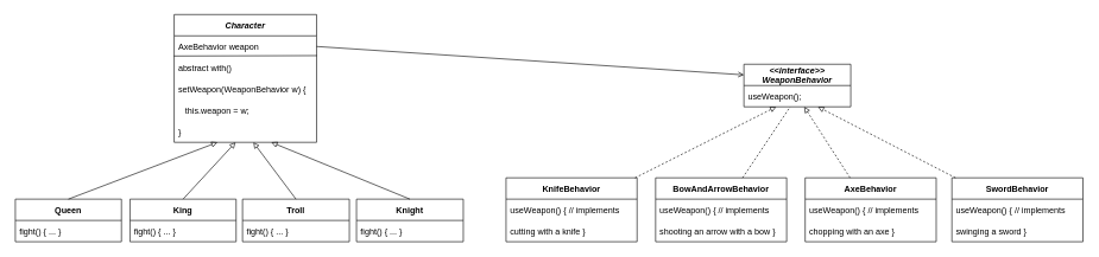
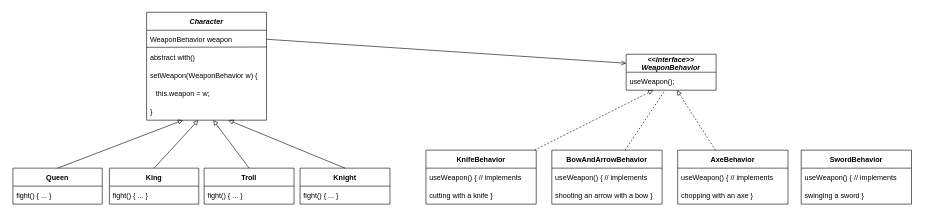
  <mxCell id="0" />
  <mxCell id="1" parent="0" />
  <mxCell id="2" value="Character" style="swimlane;fontStyle=3;childLayout=stackLayout;horizontal=1;startSize=30;horizontalStack=0;resizeParent=1;resizeParentMax=0;resizeLast=0;collapsible=1;marginBottom=0;rounded=0;swimlaneLine=1;glass=0;shadow=0;" parent="1" vertex="1"><mxGeometry x="243" y="20" width="200" height="180" as="geometry" /></mxCell>
- <mxCell id="3" value="AxeBehavior weapon" style="text;strokeColor=none;fillColor=none;align=left;verticalAlign=middle;spacingLeft=4;spacingRight=4;overflow=hidden;points=[[0,0.5],[1,0.5]];portConstraint=eastwest;rotatable=0;fontStyle=0;shadow=0;glass=0;rounded=0;" parent="2" vertex="1"><mxGeometry y="30" width="200" height="30" as="geometry" /></mxCell>
+ <mxCell id="3" value="WeaponBehavior weapon" style="text;strokeColor=none;fillColor=none;align=left;verticalAlign=middle;spacingLeft=4;spacingRight=4;overflow=hidden;points=[[0,0.5],[1,0.5]];portConstraint=eastwest;rotatable=0;fontStyle=0;shadow=0;glass=0;rounded=0;" parent="2" vertex="1"><mxGeometry y="30" width="200" height="30" as="geometry" /></mxCell>
  <mxCell id="4" value="abstract with()" style="text;strokeColor=none;fillColor=none;align=left;verticalAlign=middle;spacingLeft=4;spacingRight=4;overflow=hidden;points=[[0,0.5],[1,0.5]];portConstraint=eastwest;rotatable=0;" parent="2" vertex="1"><mxGeometry y="60" width="200" height="30" as="geometry" /></mxCell>
  <mxCell id="5" value="" style="endArrow=none;html=1;rounded=0;entryX=1.002;entryY=-0.071;entryDx=0;entryDy=0;entryPerimeter=0;exitX=-0.002;exitY=-0.052;exitDx=0;exitDy=0;exitPerimeter=0;" parent="2" source="4" target="4" edge="1"><mxGeometry width="50" height="50" relative="1" as="geometry"><mxPoint x="-71" y="156" as="sourcePoint" /><mxPoint x="-21" y="106" as="targetPoint" /></mxGeometry></mxCell>
  <mxCell id="6" value="setWeapon(WeaponBehavior w) {" style="text;strokeColor=none;fillColor=none;align=left;verticalAlign=middle;spacingLeft=4;spacingRight=4;overflow=hidden;points=[[0,0.5],[1,0.5]];portConstraint=eastwest;rotatable=0;" parent="2" vertex="1"><mxGeometry y="90" width="200" height="30" as="geometry" /></mxCell>
  <mxCell id="7" value="   this.weapon = w;" style="text;strokeColor=none;fillColor=none;align=left;verticalAlign=middle;spacingLeft=4;spacingRight=4;overflow=hidden;points=[[0,0.5],[1,0.5]];portConstraint=eastwest;rotatable=0;" parent="2" vertex="1"><mxGeometry y="120" width="200" height="30" as="geometry" /></mxCell>
  <mxCell id="8" value="}" style="text;strokeColor=none;fillColor=none;align=left;verticalAlign=middle;spacingLeft=4;spacingRight=4;overflow=hidden;points=[[0,0.5],[1,0.5]];portConstraint=eastwest;rotatable=0;" parent="2" vertex="1"><mxGeometry y="150" width="200" height="30" as="geometry" /></mxCell>
  <mxCell id="9" value="Queen" style="swimlane;fontStyle=1;childLayout=stackLayout;horizontal=1;startSize=30;horizontalStack=0;resizeParent=1;resizeParentMax=0;resizeLast=0;collapsible=1;marginBottom=0;" parent="1" vertex="1"><mxGeometry x="20" y="280" width="149" height="60" as="geometry" /></mxCell>
  <mxCell id="10" value="fight() { ... }" style="text;strokeColor=none;fillColor=none;align=left;verticalAlign=middle;spacingLeft=4;spacingRight=4;overflow=hidden;points=[[0,0.5],[1,0.5]];portConstraint=eastwest;rotatable=0;" parent="9" vertex="1"><mxGeometry y="30" width="149" height="30" as="geometry" /></mxCell>
  <mxCell id="11" value="King" style="swimlane;fontStyle=1;childLayout=stackLayout;horizontal=1;startSize=30;horizontalStack=0;resizeParent=1;resizeParentMax=0;resizeLast=0;collapsible=1;marginBottom=0;" parent="1" vertex="1"><mxGeometry x="181" y="280" width="149" height="60" as="geometry" /></mxCell>
  <mxCell id="12" value="fight() { ... }" style="text;strokeColor=none;fillColor=none;align=left;verticalAlign=middle;spacingLeft=4;spacingRight=4;overflow=hidden;points=[[0,0.5],[1,0.5]];portConstraint=eastwest;rotatable=0;" parent="11" vertex="1"><mxGeometry y="30" width="149" height="30" as="geometry" /></mxCell>
  <mxCell id="13" value="" style="endArrow=block;html=1;rounded=0;exitX=0.5;exitY=0;exitDx=0;exitDy=0;endFill=0;" parent="1" source="9" target="8" edge="1"><mxGeometry width="50" height="50" relative="1" as="geometry"><mxPoint x="294" y="270" as="sourcePoint" /><mxPoint x="313.065" y="-50" as="targetPoint" /></mxGeometry></mxCell>
  <mxCell id="14" value="" style="endArrow=block;html=1;rounded=0;exitX=0.5;exitY=0;exitDx=0;exitDy=0;startArrow=none;startFill=0;strokeWidth=1;strokeColor=default;endFill=0;" parent="1" source="11" target="8" edge="1"><mxGeometry width="50" height="50" relative="1" as="geometry"><mxPoint x="284" y="450" as="sourcePoint" /><mxPoint x="320.065" y="-50" as="targetPoint" /></mxGeometry></mxCell>
  <mxCell id="15" value="Troll" style="swimlane;fontStyle=1;childLayout=stackLayout;horizontal=1;startSize=30;horizontalStack=0;resizeParent=1;resizeParentMax=0;resizeLast=0;collapsible=1;marginBottom=0;" parent="1" vertex="1"><mxGeometry x="339" y="280" width="150" height="60" as="geometry" /></mxCell>
  <mxCell id="16" value="fight() { ... }" style="text;strokeColor=none;fillColor=none;align=left;verticalAlign=middle;spacingLeft=4;spacingRight=4;overflow=hidden;points=[[0,0.5],[1,0.5]];portConstraint=eastwest;rotatable=0;" parent="15" vertex="1"><mxGeometry y="30" width="150" height="30" as="geometry" /></mxCell>
  <mxCell id="17" value="" style="endArrow=block;html=1;rounded=0;exitX=0.5;exitY=0;exitDx=0;exitDy=0;endFill=0;" parent="1" source="15" target="8" edge="1"><mxGeometry width="50" height="50" relative="1" as="geometry"><mxPoint x="174" y="290" as="sourcePoint" /><mxPoint x="326.957" y="-50" as="targetPoint" /></mxGeometry></mxCell>
  <mxCell id="18" value="Knight" style="swimlane;fontStyle=1;childLayout=stackLayout;horizontal=1;startSize=30;horizontalStack=0;resizeParent=1;resizeParentMax=0;resizeLast=0;collapsible=1;marginBottom=0;" parent="1" vertex="1"><mxGeometry x="499" y="280" width="150" height="60" as="geometry" /></mxCell>
  <mxCell id="19" value="fight() { ... }" style="text;strokeColor=none;fillColor=none;align=left;verticalAlign=middle;spacingLeft=4;spacingRight=4;overflow=hidden;points=[[0,0.5],[1,0.5]];portConstraint=eastwest;rotatable=0;" parent="18" vertex="1"><mxGeometry y="30" width="150" height="30" as="geometry" /></mxCell>
  <mxCell id="20" value="" style="endArrow=block;html=1;rounded=0;exitX=0.5;exitY=0;exitDx=0;exitDy=0;endFill=0;" parent="1" source="18" target="8" edge="1"><mxGeometry width="50" height="50" relative="1" as="geometry"><mxPoint x="424" y="290" as="sourcePoint" /><mxPoint x="333.913" y="-50" as="targetPoint" /></mxGeometry></mxCell>
  <mxCell id="21" value="&lt;&lt;interface&gt;&gt;&#10;WeaponBehavior" style="swimlane;fontStyle=3;childLayout=stackLayout;horizontal=1;startSize=30;horizontalStack=0;resizeParent=1;resizeParentMax=0;resizeLast=0;collapsible=1;marginBottom=0;" parent="1" vertex="1"><mxGeometry x="1043" y="90" width="150" height="60" as="geometry" /></mxCell>
  <mxCell id="22" value="useWeapon();" style="text;strokeColor=none;fillColor=none;align=left;verticalAlign=middle;spacingLeft=4;spacingRight=4;overflow=hidden;points=[[0,0.5],[1,0.5]];portConstraint=eastwest;rotatable=0;" parent="21" vertex="1"><mxGeometry y="30" width="150" height="30" as="geometry" /></mxCell>
  <mxCell id="23" value="BowAndArrowBehavior" style="swimlane;fontStyle=1;childLayout=stackLayout;horizontal=1;startSize=30;horizontalStack=0;resizeParent=1;resizeParentMax=0;resizeLast=0;collapsible=1;marginBottom=0;" parent="1" vertex="1"><mxGeometry x="919" y="250" width="184" height="90" as="geometry" /></mxCell>
  <mxCell id="24" value="useWeapon() { // implements" style="text;strokeColor=none;fillColor=none;align=left;verticalAlign=middle;spacingLeft=4;spacingRight=4;overflow=hidden;points=[[0,0.5],[1,0.5]];portConstraint=eastwest;rotatable=0;" parent="23" vertex="1"><mxGeometry y="30" width="184" height="30" as="geometry" /></mxCell>
  <mxCell id="25" value="shooting an arrow with a bow }" style="text;strokeColor=none;fillColor=none;align=left;verticalAlign=middle;spacingLeft=4;spacingRight=4;overflow=hidden;points=[[0,0.5],[1,0.5]];portConstraint=eastwest;rotatable=0;" parent="23" vertex="1"><mxGeometry y="60" width="184" height="30" as="geometry" /></mxCell>
  <mxCell id="26" value="KnifeBehavior" style="swimlane;fontStyle=1;childLayout=stackLayout;horizontal=1;startSize=30;horizontalStack=0;resizeParent=1;resizeParentMax=0;resizeLast=0;collapsible=1;marginBottom=0;" parent="1" vertex="1"><mxGeometry x="709" y="250" width="184" height="90" as="geometry" /></mxCell>
  <mxCell id="27" value="useWeapon() { // implements" style="text;strokeColor=none;fillColor=none;align=left;verticalAlign=middle;spacingLeft=4;spacingRight=4;overflow=hidden;points=[[0,0.5],[1,0.5]];portConstraint=eastwest;rotatable=0;" parent="26" vertex="1"><mxGeometry y="30" width="184" height="30" as="geometry" /></mxCell>
  <mxCell id="28" value="cutting with a knife }" style="text;strokeColor=none;fillColor=none;align=left;verticalAlign=middle;spacingLeft=4;spacingRight=4;overflow=hidden;points=[[0,0.5],[1,0.5]];portConstraint=eastwest;rotatable=0;" parent="26" vertex="1"><mxGeometry y="60" width="184" height="30" as="geometry" /></mxCell>
  <mxCell id="29" value="AxeBehavior" style="swimlane;fontStyle=1;childLayout=stackLayout;horizontal=1;startSize=30;horizontalStack=0;resizeParent=1;resizeParentMax=0;resizeLast=0;collapsible=1;marginBottom=0;" parent="1" vertex="1"><mxGeometry x="1129" y="250" width="184" height="90" as="geometry" /></mxCell>
  <mxCell id="30" value="useWeapon() { // implements" style="text;strokeColor=none;fillColor=none;align=left;verticalAlign=middle;spacingLeft=4;spacingRight=4;overflow=hidden;points=[[0,0.5],[1,0.5]];portConstraint=eastwest;rotatable=0;" parent="29" vertex="1"><mxGeometry y="30" width="184" height="30" as="geometry" /></mxCell>
  <mxCell id="31" value="chopping with an axe }" style="text;strokeColor=none;fillColor=none;align=left;verticalAlign=middle;spacingLeft=4;spacingRight=4;overflow=hidden;points=[[0,0.5],[1,0.5]];portConstraint=eastwest;rotatable=0;" parent="29" vertex="1"><mxGeometry y="60" width="184" height="30" as="geometry" /></mxCell>
  <mxCell id="32" value="" style="endArrow=block;html=1;rounded=0;endFill=0;dashed=1;" parent="1" source="26" target="22" edge="1"><mxGeometry width="50" height="50" relative="1" as="geometry"><mxPoint x="936.483" y="-90" as="sourcePoint" /><mxPoint x="981.379" y="-160" as="targetPoint" /></mxGeometry></mxCell>
  <mxCell id="33" value="" style="endArrow=none;html=1;rounded=0;endFill=0;dashed=1;" parent="1" source="23" target="22" edge="1"><mxGeometry width="50" height="50" relative="1" as="geometry"><mxPoint x="876.455" y="260" as="sourcePoint" /><mxPoint x="974.636" y="170" as="targetPoint" /></mxGeometry></mxCell>
  <mxCell id="34" value="" style="endArrow=block;html=1;rounded=0;endFill=0;dashed=1;" parent="1" source="29" target="22" edge="1"><mxGeometry width="50" height="50" relative="1" as="geometry"><mxPoint x="886.455" y="270" as="sourcePoint" /><mxPoint x="984.636" y="180" as="targetPoint" /></mxGeometry></mxCell>
  <mxCell id="35" value="" style="endArrow=open;html=1;rounded=0;endFill=0;exitX=1;exitY=0.5;exitDx=0;exitDy=0;entryX=0;entryY=0.25;entryDx=0;entryDy=0;" parent="1" source="3" target="21" edge="1"><mxGeometry width="50" height="50" relative="1" as="geometry"><mxPoint x="423" y="-23.808" as="sourcePoint" /><mxPoint x="963" y="140" as="targetPoint" /></mxGeometry></mxCell>
  <mxCell id="36" value="SwordBehavior" style="swimlane;fontStyle=1;childLayout=stackLayout;horizontal=1;startSize=30;horizontalStack=0;resizeParent=1;resizeParentMax=0;resizeLast=0;collapsible=1;marginBottom=0;" parent="1" vertex="1"><mxGeometry x="1335" y="250" width="184" height="90" as="geometry" /></mxCell>
  <mxCell id="37" value="useWeapon() { // implements" style="text;strokeColor=none;fillColor=none;align=left;verticalAlign=middle;spacingLeft=4;spacingRight=4;overflow=hidden;points=[[0,0.5],[1,0.5]];portConstraint=eastwest;rotatable=0;" parent="36" vertex="1"><mxGeometry y="30" width="184" height="30" as="geometry" /></mxCell>
  <mxCell id="38" value="swinging a sword }" style="text;strokeColor=none;fillColor=none;align=left;verticalAlign=middle;spacingLeft=4;spacingRight=4;overflow=hidden;points=[[0,0.5],[1,0.5]];portConstraint=eastwest;rotatable=0;" parent="36" vertex="1"><mxGeometry y="60" width="184" height="30" as="geometry" /></mxCell>
- <mxCell id="39" value="" style="endArrow=block;html=1;rounded=0;endFill=0;dashed=1;" parent="1" source="36" target="22" edge="1"><mxGeometry width="50" height="50" relative="1" as="geometry"><mxPoint x="1168" y="260" as="sourcePoint" /><mxPoint x="1042" y="170" as="targetPoint" /></mxGeometry></mxCell>
